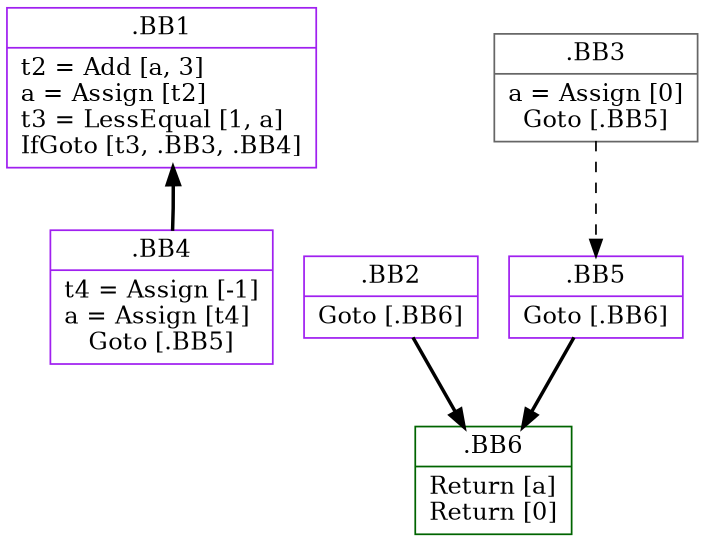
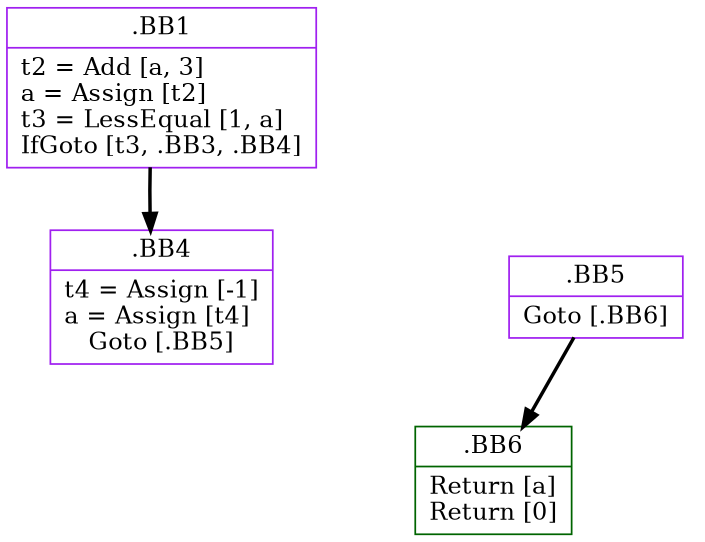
  digraph {
    fontname="DejaVu Serif"
    rankdir=TD
    node [color=purple fontname="DejaVu Serif" shape=record]
    edge [fontname="DejaVu Serif" style=bold]
    n1 [label="{ .BB1 | t2 = Add [a, 3]\la = Assign [t2]\lt3 = LessEqual [1, a]\lIfGoto [t3, .BB3, .BB4]}"]
    n2 [label="{ .BB4 | t4 = Assign [-1]\la = Assign [t4]\lGoto [.BB5]}"]
-   n3 [label="{ .BB2 | Goto [.BB6]}"]
    n4 [color=darkgreen label="{ .BB6 | Return [a]\lReturn [0]}"]
-   n5 [color=gray40 label="{ .BB3 | a = Assign [0]\lGoto [.BB5]}"]
    n6 [label="{ .BB5 | Goto [.BB6]}"]
-   n2 -> n1
-   n3 -> n4
-   n5 -> n6 [style=dashed]
+   n1 -> n2
    n6 -> n4
  }
